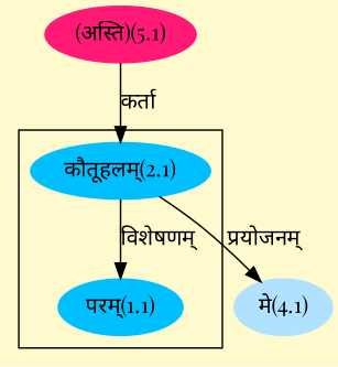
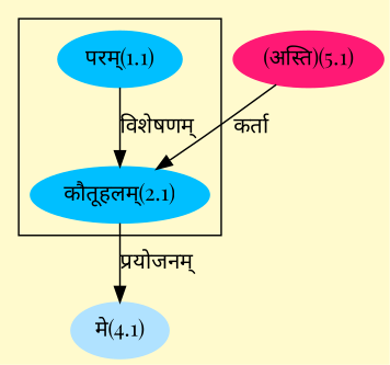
  digraph {
    bgcolor=lemonchiffon1
    compound=true
    fontname="Playfair Display"
    rankdir=BT
    node [color="#00BFFF" fontname="Playfair Display" style=filled]
    edge [dir=back fontname="Playfair Display"]
    n1 [label="परम्(1.1)"]
    n2 [label="कौतूहलम्(2.1)"]
    n3 [color="#FF1975" label="(अस्ति)(5.1)"]
    n4 [color="#B0E2FF" label="मे(4.1)"]
    subgraph cluster_1 {
      n1
      n2
    }
-   n1 -> n2 [label="विशेषणम्"]
+   n2 -> n1 [label="विशेषणम्"]
    n2 -> n3 [label="कर्ता"]
    n4 -> n2 [label="प्रयोजनम्"]
  }
